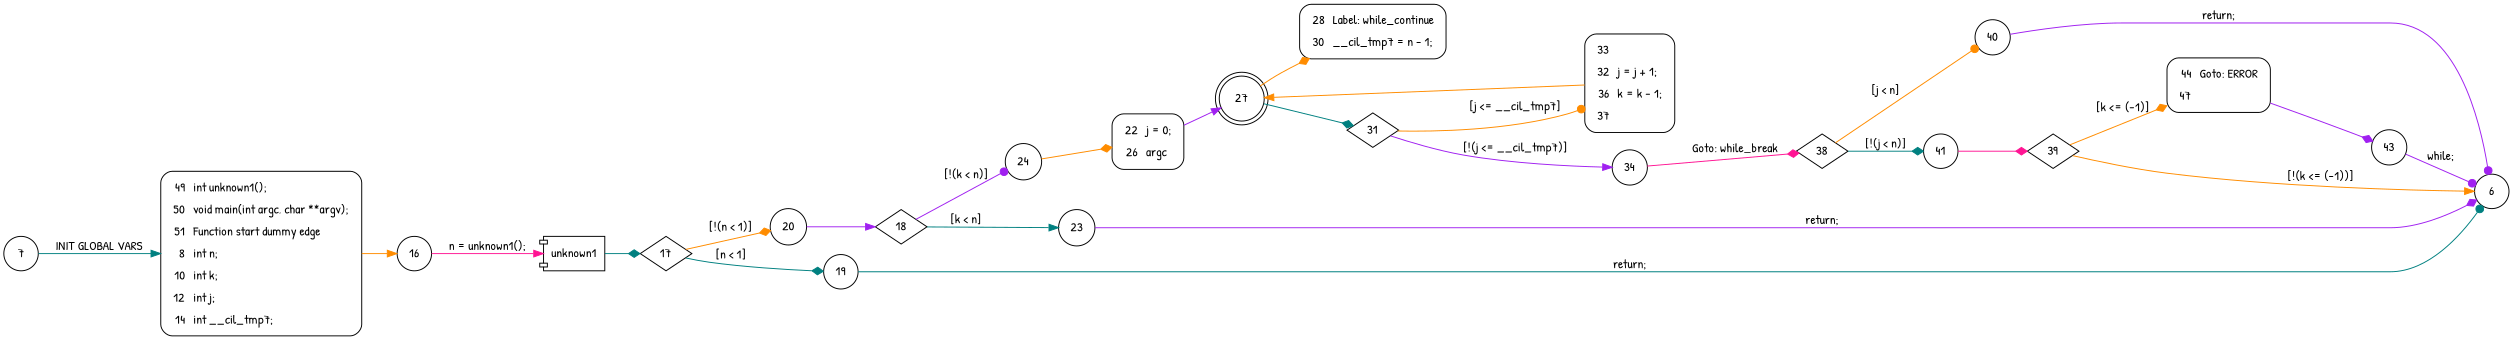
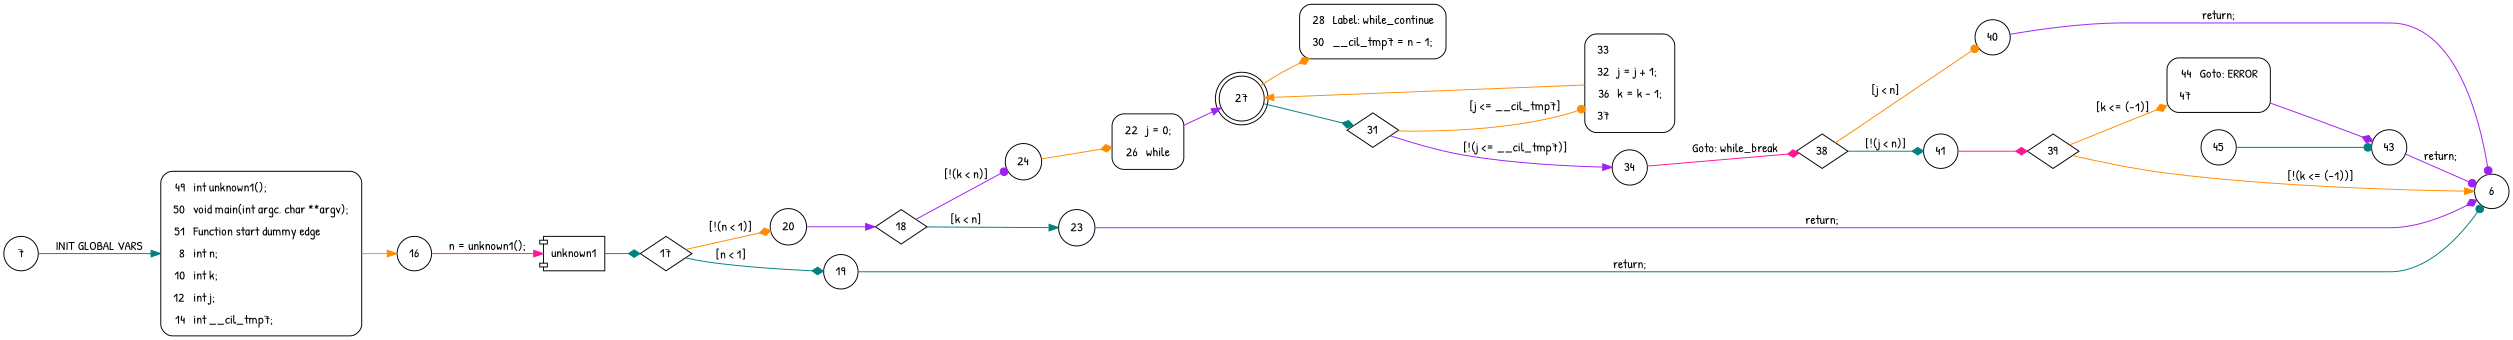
  digraph {
    fontname="Patrick Hand"
    rankdir=LR
    node [fontname="Patrick Hand" shape=circle]
    edge [arrowhead=diamond color=darkorange fontname="Patrick Hand"]
    n1 [fillcolor=white label=<<table border="0" cellborder="0" cellpadding="3" bgcolor="white"><tr><td align="right">49</td><td align="left">int unknown1();</td></tr><tr><td align="right">50</td><td align="left">void main(int argc, char **argv);</td></tr><tr><td align="right">51</td><td align="left">Function start dummy edge</td></tr><tr><td align="right">8</td><td align="left">int n;</td></tr><tr><td align="right">10</td><td align="left">int k;</td></tr><tr><td align="right">12</td><td align="left">int j;</td></tr><tr><td align="right">14</td><td align="left">int __cil_tmp7;</td></tr></table>> penwidth=1 shape=Mrecord style="filled,bold"]
    7
    16
    n4 [label=unknown1 shape=component]
    17 [shape=diamond]
    20
    19
    18 [shape=diamond]
    6
    24
    23
-   n12 [fillcolor=white label=<<table border="0" cellborder="0" cellpadding="3" bgcolor="white"><tr><td align="right">22</td><td align="left">j = 0;</td></tr><tr><td align="right">26</td><td align="left">argc</td></tr></table>> penwidth=1 shape=Mrecord style="filled,bold"]
+   n12 [fillcolor=white label=<<table border="0" cellborder="0" cellpadding="3" bgcolor="white"><tr><td align="right">22</td><td align="left">j = 0;</td></tr><tr><td align="right">26</td><td align="left">while</td></tr></table>> penwidth=1 shape=Mrecord style="filled,bold"]
    27 [shape=doublecircle]
    n14 [fillcolor=white label=<<table border="0" cellborder="0" cellpadding="3" bgcolor="white"><tr><td align="right">28</td><td align="left">Label: while_continue</td></tr><tr><td align="right">30</td><td align="left">__cil_tmp7 = n - 1;</td></tr></table>> penwidth=1 shape=Mrecord style="filled,bold"]
    31 [shape=diamond]
    34
    n17 [fillcolor=white label=<<table border="0" cellborder="0" cellpadding="3" bgcolor="white"><tr><td align="right">33</td><td align="left"></td></tr><tr><td align="right">32</td><td align="left">j = j + 1;</td></tr><tr><td align="right">36</td><td align="left">k = k - 1;</td></tr><tr><td align="right">37</td><td align="left"></td></tr></table>> penwidth=1 shape=Mrecord style="filled,bold"]
    38 [shape=diamond]
    41
    40
    39 [shape=diamond]
    n22 [fillcolor=white label=<<table border="0" cellborder="0" cellpadding="3" bgcolor="white"><tr><td align="right">44</td><td align="left">Goto: ERROR</td></tr><tr><td align="right">47</td><td align="left"></td></tr></table>> penwidth=1 shape=Mrecord style="filled,bold"]
+   45
    43
    n1 -> 16 [arrowhead=normal]
    7 -> n1 [arrowhead=normal color=teal label="INIT GLOBAL VARS"]
    16 -> n4 [arrowhead=normal color=deeppink label="n = unknown1();"]
    n4 -> 17 [color=teal]
    17 -> 20 [label="[!(n < 1)]"]
    17 -> 19 [color=teal label="[n < 1]"]
    20 -> 18 [arrowhead=normal color=purple]
    19 -> 6 [arrowhead=dot color=teal label="return;"]
    18 -> 24 [arrowhead=dot color=purple label="[!(k < n)]"]
    18 -> 23 [arrowhead=normal color=teal label="[k < n]"]
    24 -> n12
    23 -> 6 [color=purple label="return;"]
    n12 -> 27 [arrowhead=normal color=purple]
    27 -> n14
    27 -> 31 [color=teal]
    31 -> 34 [arrowhead=normal color=purple label="[!(j <= __cil_tmp7)]"]
    31 -> n17 [arrowhead=dot label="[j <= __cil_tmp7]"]
    34 -> 38 [color=deeppink label="Goto: while_break"]
    n17 -> 27 [arrowhead=normal]
    38 -> 41 [color=teal label="[!(j < n)]"]
    38 -> 40 [arrowhead=dot label="[j < n]"]
    41 -> 39 [color=deeppink]
    40 -> 6 [arrowhead=dot color=purple label="return;"]
    39 -> 6 [arrowhead=normal label="[!(k <= (-1))]"]
    39 -> n22 [label="[k <= (-1)]"]
    n22 -> 43 [color=purple]
-   43 -> 6 [arrowhead=dot color=purple label="while;"]
+   45 -> 43 [arrowhead=dot color=teal]
+   43 -> 6 [arrowhead=dot color=purple label="return;"]
  }
